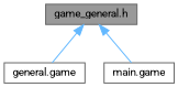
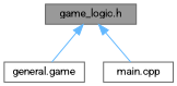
  digraph {
    fontname=Roboto
    node [color=grey40 fillcolor=white fontname=Roboto fontsize=10 shape=box style=filled]
    edge [color=steelblue1 dir=back fontname=Roboto fontsize=10 labelfontname=Helvetica labelfontsize=10 style=solid]
-   n1 [color=gray40 fillcolor=grey60 fontcolor=black height=0.2 label="game_general.h" width=0.4]
+   n1 [color=gray40 fillcolor=grey60 fontcolor=black height=0.2 label="game_logic.h" width=0.4]
    n2 [height=0.2 label="general.game" width=0.4]
-   n3 [height=0.2 label="main.game" width=0.4]
+   n3 [height=0.2 label="main.cpp" width=0.4]
    n1 -> n2
    n1 -> n3
  }
